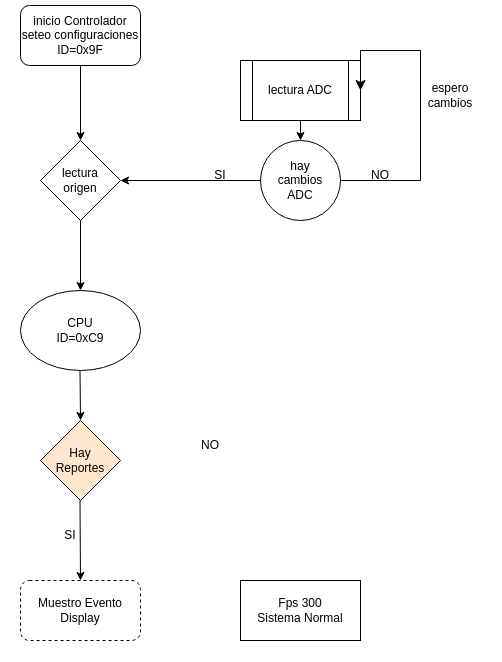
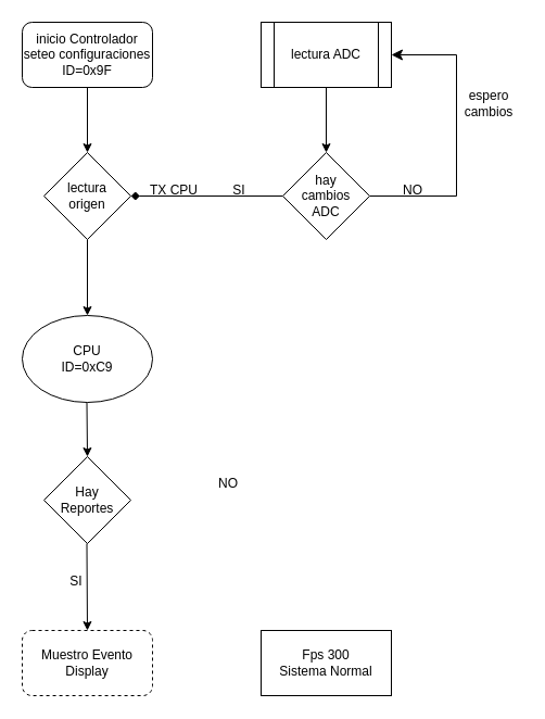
  <mxCell id="0" />
  <mxCell id="1" parent="0" />
- <mxCell id="2" value="inicio Controlador&lt;br&gt;seteo configuraciones&lt;br&gt;ID=0x9F" style="rounded=1;whiteSpace=wrap;html=1;" vertex="1" parent="1"><mxGeometry x="20" y="5" width="120" height="60" as="geometry" /></mxCell>
+ <mxCell id="2" value="inicio Controlador&lt;br&gt;seteo configuraciones&lt;br&gt;ID=0x9F" style="rounded=1;whiteSpace=wrap;html=1;" vertex="1" parent="1"><mxGeometry x="20" y="20" width="120" height="60" as="geometry" /></mxCell>
  <mxCell id="3" value="lectura&lt;br&gt;origen" style="rhombus;whiteSpace=wrap;html=1;" vertex="1" parent="1"><mxGeometry x="40" y="140" width="80" height="80" as="geometry" /></mxCell>
  <mxCell id="4" style="edgeStyle=orthogonalEdgeStyle;rounded=0;orthogonalLoop=1;jettySize=auto;html=1;exitX=0.5;exitY=1;exitDx=0;exitDy=0;entryX=0.5;entryY=0;entryDx=0;entryDy=0;" edge="1" parent="1" source="5" target="7"><mxGeometry relative="1" as="geometry" /></mxCell>
- <mxCell id="5" value="lectura ADC" style="shape=process;whiteSpace=wrap;html=1;backgroundOutline=1;" vertex="1" parent="1"><mxGeometry x="240" y="60" width="120" height="60" as="geometry" /></mxCell>
- <mxCell id="6" style="edgeStyle=orthogonalEdgeStyle;rounded=0;orthogonalLoop=1;jettySize=auto;html=1;exitX=0;exitY=0.5;exitDx=0;exitDy=0;entryX=1;entryY=0.5;entryDx=0;entryDy=0;" edge="1" parent="1" source="7" target="3"><mxGeometry relative="1" as="geometry" /></mxCell>
- <mxCell id="7" value="&amp;nbsp;hay&amp;nbsp;&lt;br&gt;cambios&lt;br&gt;ADC" style="ellipse;whiteSpace=wrap;html=1;" vertex="1" parent="1"><mxGeometry x="260" y="140" width="80" height="80" as="geometry" /></mxCell>
+ <mxCell id="5" value="lectura ADC" style="shape=process;whiteSpace=wrap;html=1;backgroundOutline=1;" vertex="1" parent="1"><mxGeometry x="240" y="20" width="120" height="60" as="geometry" /></mxCell>
+ <mxCell id="6" style="edgeStyle=orthogonalEdgeStyle;rounded=0;orthogonalLoop=1;jettySize=auto;html=1;exitX=0;exitY=0.5;exitDx=0;exitDy=0;entryX=1;entryY=0.5;entryDx=0;entryDy=0;endArrow=diamond;" edge="1" parent="1" source="7" target="3"><mxGeometry relative="1" as="geometry" /></mxCell>
+ <mxCell id="7" value="&amp;nbsp;hay&amp;nbsp;&lt;br&gt;cambios&lt;br&gt;ADC" style="rhombus;whiteSpace=wrap;html=1;" vertex="1" parent="1"><mxGeometry x="260" y="140" width="80" height="80" as="geometry" /></mxCell>
  <mxCell id="8" value="CPU&lt;br&gt;ID=0xC9" style="ellipse;whiteSpace=wrap;html=1;" vertex="1" parent="1"><mxGeometry x="20" y="290" width="120" height="80" as="geometry" /></mxCell>
- <mxCell id="9" value="Hay&lt;br&gt;Reportes" style="rhombus;whiteSpace=wrap;html=1;fillColor=#ffe6cc;" vertex="1" parent="1"><mxGeometry x="40" y="420" width="80" height="80" as="geometry" /></mxCell>
+ <mxCell id="9" value="Hay&lt;br&gt;Reportes" style="rhombus;whiteSpace=wrap;html=1;" vertex="1" parent="1"><mxGeometry x="40" y="420" width="80" height="80" as="geometry" /></mxCell>
  <mxCell id="10" value="Muestro Evento&lt;br&gt;Display" style="rounded=1;whiteSpace=wrap;html=1;dashed=1;" vertex="1" parent="1"><mxGeometry x="20" y="580" width="120" height="60" as="geometry" /></mxCell>
  <mxCell id="11" value="Fps 300&lt;br&gt;Sistema Normal" style="whiteSpace=wrap;html=1;rounded=0;" vertex="1" parent="1"><mxGeometry x="240" y="580" width="120" height="60" as="geometry" /></mxCell>
  <mxCell id="12" value="" style="endArrow=classic;html=1;rounded=0;" edge="1" parent="1"><mxGeometry width="50" height="50" relative="1" as="geometry"><mxPoint x="79.5" y="370" as="sourcePoint" /><mxPoint x="80" y="420" as="targetPoint" /></mxGeometry></mxCell>
  <mxCell id="13" value="" style="endArrow=classic;html=1;rounded=0;entryX=0.5;entryY=0;entryDx=0;entryDy=0;" edge="1" parent="1" target="10"><mxGeometry width="50" height="50" relative="1" as="geometry"><mxPoint x="79.5" y="500" as="sourcePoint" /><mxPoint x="80" y="550" as="targetPoint" /></mxGeometry></mxCell>
  <mxCell id="14" value="" style="endArrow=classic;html=1;rounded=0;exitX=0.5;exitY=1;exitDx=0;exitDy=0;" edge="1" parent="1" source="3"><mxGeometry width="50" height="50" relative="1" as="geometry"><mxPoint x="79.5" y="240" as="sourcePoint" /><mxPoint x="80" y="290" as="targetPoint" /></mxGeometry></mxCell>
  <mxCell id="15" value="" style="endArrow=classic;html=1;rounded=0;exitX=0.5;exitY=1;exitDx=0;exitDy=0;" edge="1" parent="1" source="2"><mxGeometry width="50" height="50" relative="1" as="geometry"><mxPoint x="79.5" y="90" as="sourcePoint" /><mxPoint x="80" y="140" as="targetPoint" /></mxGeometry></mxCell>
  <mxCell id="16" value="" style="edgeStyle=segmentEdgeStyle;endArrow=classic;html=1;curved=0;rounded=0;endSize=8;startSize=8;entryX=1;entryY=0.5;entryDx=0;entryDy=0;exitX=1;exitY=0.5;exitDx=0;exitDy=0;" edge="1" parent="1" source="7" target="5"><mxGeometry width="50" height="50" relative="1" as="geometry"><mxPoint x="350" y="180" as="sourcePoint" /><mxPoint x="370" y="50" as="targetPoint" /><Array as="points"><mxPoint x="420" y="180" /><mxPoint x="420" y="50" /></Array></mxGeometry></mxCell>
+ <mxCell id="17" value="TX CPU" style="text;html=1;strokeColor=none;fillColor=none;align=center;verticalAlign=middle;whiteSpace=wrap;rounded=0;" vertex="1" parent="1"><mxGeometry x="130" y="160" width="60" height="30" as="geometry" /></mxCell>
  <mxCell id="18" value="espero&lt;br&gt;cambios" style="text;html=1;strokeColor=none;fillColor=none;align=center;verticalAlign=middle;whiteSpace=wrap;rounded=0;" vertex="1" parent="1"><mxGeometry x="420" y="80" width="60" height="30" as="geometry" /></mxCell>
  <mxCell id="19" value="SI" style="text;html=1;strokeColor=none;fillColor=none;align=center;verticalAlign=middle;whiteSpace=wrap;rounded=0;" vertex="1" parent="1"><mxGeometry x="40" y="520" width="60" height="30" as="geometry" /></mxCell>
  <mxCell id="20" value="NO" style="text;html=1;strokeColor=none;fillColor=none;align=center;verticalAlign=middle;whiteSpace=wrap;rounded=0;" vertex="1" parent="1"><mxGeometry x="180" y="430" width="60" height="30" as="geometry" /></mxCell>
  <mxCell id="21" value="SI" style="text;html=1;strokeColor=none;fillColor=none;align=center;verticalAlign=middle;whiteSpace=wrap;rounded=0;" vertex="1" parent="1"><mxGeometry x="190" y="160" width="60" height="30" as="geometry" /></mxCell>
  <mxCell id="22" value="NO" style="text;html=1;strokeColor=none;fillColor=none;align=center;verticalAlign=middle;whiteSpace=wrap;rounded=0;" vertex="1" parent="1"><mxGeometry x="350" y="160" width="60" height="30" as="geometry" /></mxCell>
